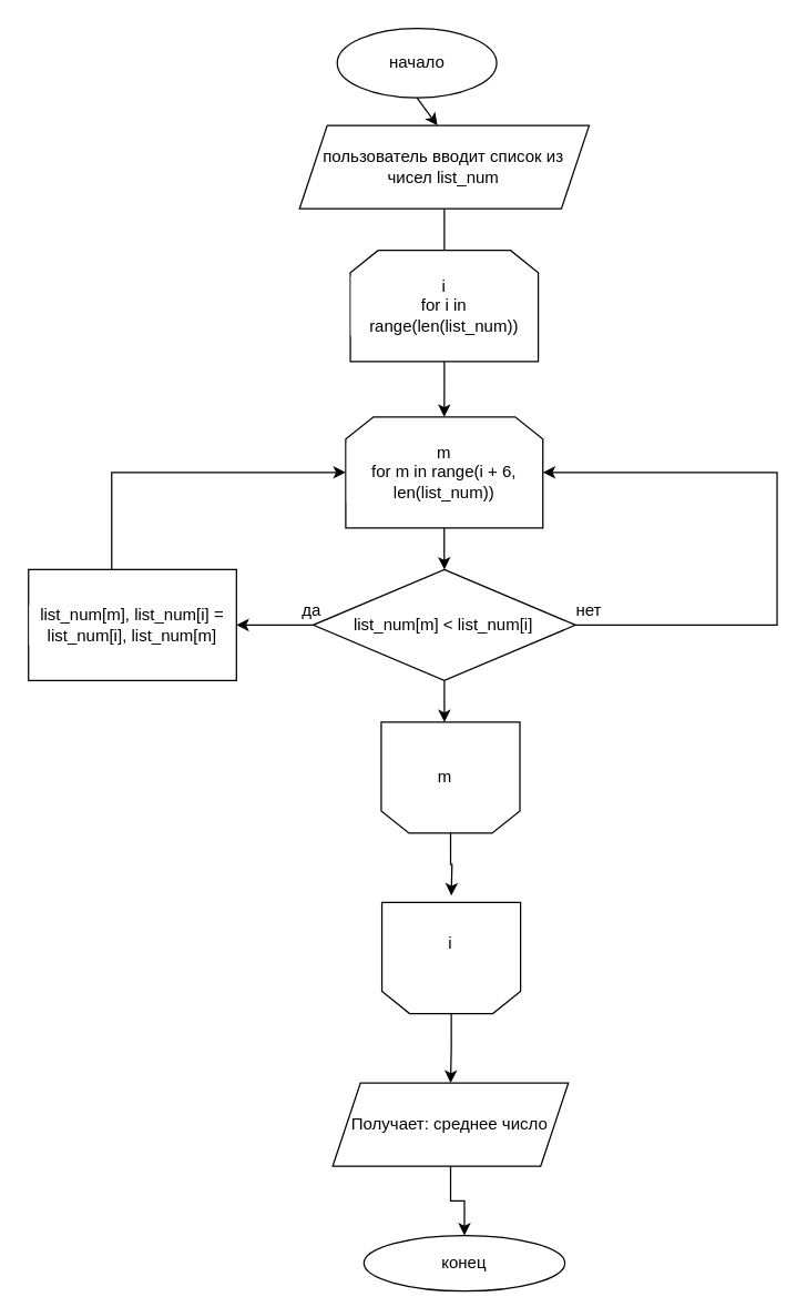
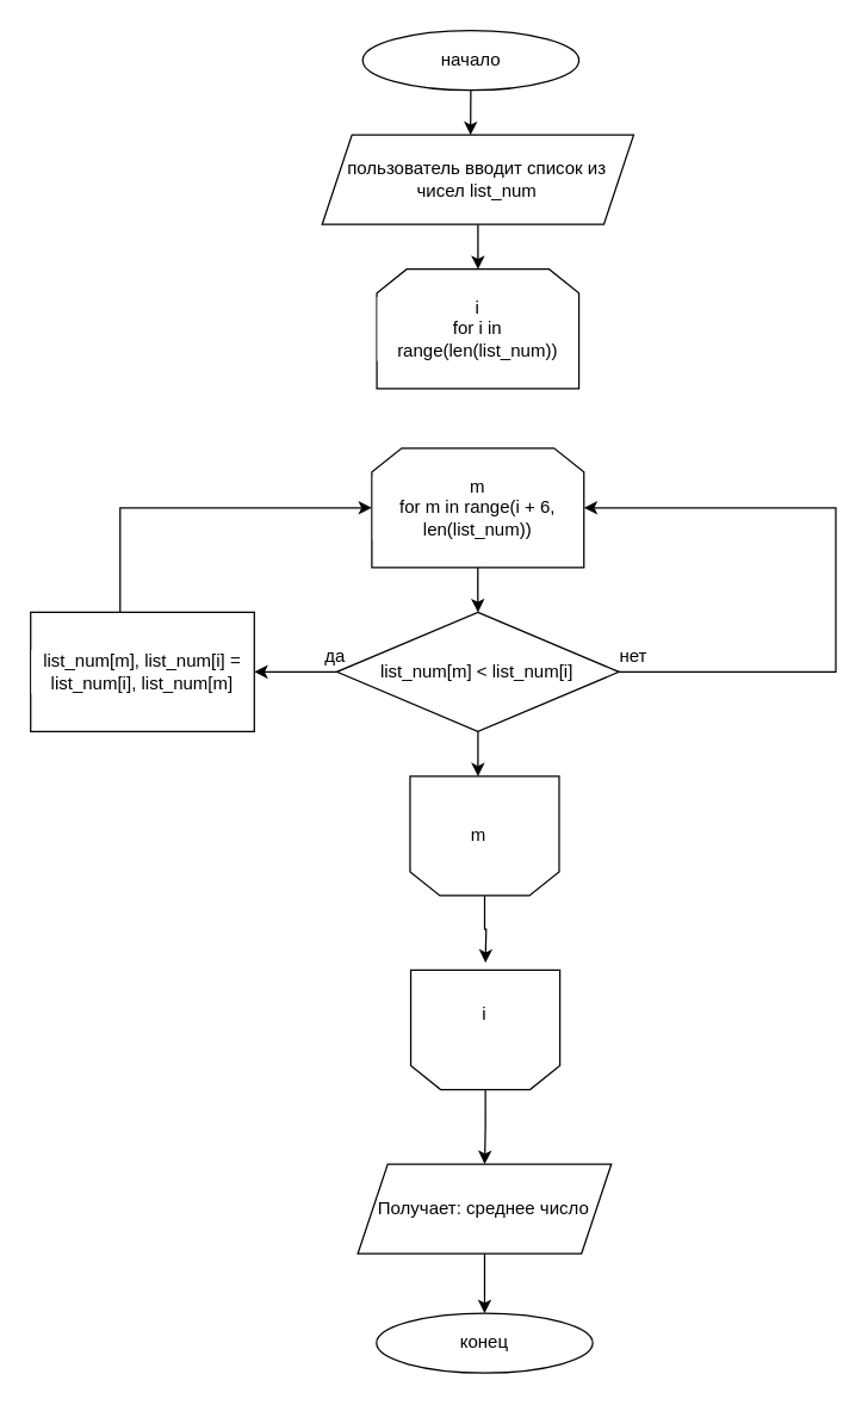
  <mxCell id="0" />
  <mxCell id="1" parent="0" />
- <mxCell id="2" value="начало" style="ellipse;whiteSpace=wrap;html=1;" parent="1" vertex="1"><mxGeometry x="242.71" y="20" width="115" height="50" as="geometry" /></mxCell>
- <mxCell id="3" value="" style="edgeStyle=orthogonalEdgeStyle;rounded=0;orthogonalLoop=1;jettySize=auto;html=1;endArrow=none;" edge="1" parent="1" source="4" target="10"><mxGeometry relative="1" as="geometry" /></mxCell>
+ <mxCell id="2" value="начало" style="ellipse;whiteSpace=wrap;html=1;" parent="1" vertex="1"><mxGeometry x="242.71" y="20" width="145" height="40" as="geometry" /></mxCell>
+ <mxCell id="3" value="" style="edgeStyle=orthogonalEdgeStyle;rounded=0;orthogonalLoop=1;jettySize=auto;html=1;" edge="1" parent="1" source="4" target="10"><mxGeometry relative="1" as="geometry" /></mxCell>
  <mxCell id="4" value="пользователь вводит список из чисел list_num" style="shape=parallelogram;perimeter=parallelogramPerimeter;whiteSpace=wrap;html=1;fixedSize=1;" parent="1" vertex="1"><mxGeometry x="215.48" y="90" width="208.94" height="60" as="geometry" /></mxCell>
  <mxCell id="5" value="" style="endArrow=classic;html=1;rounded=0;exitX=0.5;exitY=1;exitDx=0;exitDy=0;" parent="1" source="2" edge="1"><mxGeometry width="50" height="50" relative="1" as="geometry"><mxPoint x="354.42" y="310" as="sourcePoint" /><mxPoint x="315" y="90" as="targetPoint" /><Array as="points" /></mxGeometry></mxCell>
- <mxCell id="6" value="конец" style="ellipse;whiteSpace=wrap;html=1;" parent="1" vertex="1"><mxGeometry x="261.96" y="890" width="145" height="40" as="geometry" /></mxCell>
+ <mxCell id="6" value="конец" style="ellipse;whiteSpace=wrap;html=1;" parent="1" vertex="1"><mxGeometry x="251.96" y="880" width="145" height="40" as="geometry" /></mxCell>
  <mxCell id="7" value="" style="edgeStyle=orthogonalEdgeStyle;rounded=0;orthogonalLoop=1;jettySize=auto;html=1;" edge="1" parent="1" source="8" target="6"><mxGeometry relative="1" as="geometry" /></mxCell>
  <mxCell id="8" value="Получает: среднее число" style="shape=parallelogram;perimeter=parallelogramPerimeter;whiteSpace=wrap;html=1;fixedSize=1;labelBackgroundColor=#FFFFFF;" vertex="1" parent="1"><mxGeometry x="239.46" y="780" width="170" height="60" as="geometry" /></mxCell>
- <mxCell id="9" value="" style="edgeStyle=orthogonalEdgeStyle;rounded=0;orthogonalLoop=1;jettySize=auto;html=1;" edge="1" parent="1" source="10" target="12"><mxGeometry relative="1" as="geometry" /></mxCell>
  <mxCell id="10" value="i&lt;br&gt;for i in range(len(list_num))" style="shape=loopLimit;whiteSpace=wrap;html=1;labelBackgroundColor=#FFFFFF;" vertex="1" parent="1"><mxGeometry x="252.18" y="180" width="135.53" height="80" as="geometry" /></mxCell>
  <mxCell id="11" value="" style="edgeStyle=orthogonalEdgeStyle;rounded=0;orthogonalLoop=1;jettySize=auto;html=1;" edge="1" parent="1" source="12" target="20"><mxGeometry relative="1" as="geometry" /></mxCell>
  <mxCell id="12" value="m&lt;br&gt;for m in range(i + 6, len(list_num))" style="shape=loopLimit;whiteSpace=wrap;html=1;labelBackgroundColor=#FFFFFF;" vertex="1" parent="1"><mxGeometry x="248.83" y="300" width="142.23" height="80" as="geometry" /></mxCell>
  <mxCell id="13" value="" style="edgeStyle=orthogonalEdgeStyle;rounded=0;orthogonalLoop=1;jettySize=auto;html=1;" edge="1" parent="1" source="14"><mxGeometry relative="1" as="geometry"><mxPoint x="325" y="645" as="targetPoint" /></mxGeometry></mxCell>
  <mxCell id="14" value="" style="shape=loopLimit;whiteSpace=wrap;html=1;labelBackgroundColor=#FFFFFF;rotation=-180;" vertex="1" parent="1"><mxGeometry x="274.46" y="520" width="100" height="80" as="geometry" /></mxCell>
  <mxCell id="15" value="" style="edgeStyle=orthogonalEdgeStyle;rounded=0;orthogonalLoop=1;jettySize=auto;html=1;" edge="1" parent="1" source="16" target="8"><mxGeometry relative="1" as="geometry" /></mxCell>
  <mxCell id="16" value="" style="shape=loopLimit;whiteSpace=wrap;html=1;labelBackgroundColor=#FFFFFF;rotation=-180;" vertex="1" parent="1"><mxGeometry x="274.95" y="650" width="100" height="80" as="geometry" /></mxCell>
  <mxCell id="17" value="" style="edgeStyle=orthogonalEdgeStyle;rounded=0;orthogonalLoop=1;jettySize=auto;html=1;" edge="1" parent="1" source="20"><mxGeometry relative="1" as="geometry"><mxPoint x="320" y="520" as="targetPoint" /></mxGeometry></mxCell>
  <mxCell id="18" value="" style="edgeStyle=orthogonalEdgeStyle;rounded=0;orthogonalLoop=1;jettySize=auto;html=1;" edge="1" parent="1" source="20" target="26"><mxGeometry relative="1" as="geometry" /></mxCell>
  <mxCell id="19" style="edgeStyle=orthogonalEdgeStyle;rounded=0;orthogonalLoop=1;jettySize=auto;html=1;entryX=1;entryY=0.5;entryDx=0;entryDy=0;" edge="1" parent="1" source="20" target="12"><mxGeometry relative="1" as="geometry"><mxPoint x="560" y="350" as="targetPoint" /><Array as="points"><mxPoint x="560" y="450" /><mxPoint x="560" y="340" /></Array></mxGeometry></mxCell>
  <mxCell id="20" value="list_num[m] &amp;lt; list_num[i]" style="rhombus;whiteSpace=wrap;html=1;labelBackgroundColor=#FFFFFF;" vertex="1" parent="1"><mxGeometry x="225.32" y="410" width="189.25" height="80" as="geometry" /></mxCell>
  <mxCell id="21" value="да" style="text;html=1;align=center;verticalAlign=middle;resizable=0;points=[];autosize=1;strokeColor=none;fillColor=none;" vertex="1" parent="1"><mxGeometry x="209.46" y="430" width="30" height="20" as="geometry" /></mxCell>
  <mxCell id="22" value="нет" style="text;html=1;align=center;verticalAlign=middle;resizable=0;points=[];autosize=1;strokeColor=none;fillColor=none;" vertex="1" parent="1"><mxGeometry x="409.46" y="430" width="30" height="20" as="geometry" /></mxCell>
  <mxCell id="23" value="m" style="text;html=1;align=center;verticalAlign=middle;resizable=0;points=[];autosize=1;strokeColor=none;fillColor=none;" vertex="1" parent="1"><mxGeometry x="304.95" y="550" width="30" height="20" as="geometry" /></mxCell>
  <mxCell id="24" value="i" style="text;html=1;align=center;verticalAlign=middle;resizable=0;points=[];autosize=1;strokeColor=none;fillColor=none;" vertex="1" parent="1"><mxGeometry x="314.46" y="670" width="20" height="20" as="geometry" /></mxCell>
  <mxCell id="25" style="edgeStyle=orthogonalEdgeStyle;rounded=0;orthogonalLoop=1;jettySize=auto;html=1;entryX=0;entryY=0.5;entryDx=0;entryDy=0;" edge="1" parent="1" source="26" target="12"><mxGeometry relative="1" as="geometry"><Array as="points"><mxPoint x="80" y="340" /></Array></mxGeometry></mxCell>
  <mxCell id="26" value="list_num[m], list_num[i] = list_num[i], list_num[m]" style="rounded=0;whiteSpace=wrap;html=1;labelBackgroundColor=#FFFFFF;" vertex="1" parent="1"><mxGeometry x="20" y="410" width="150" height="80" as="geometry" /></mxCell>
